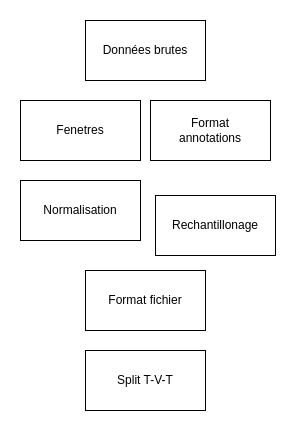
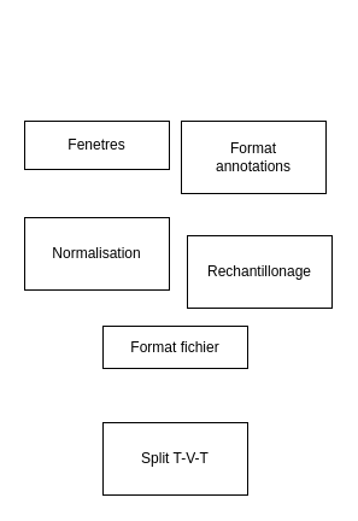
  <mxCell id="0" />
  <mxCell id="1" parent="0" />
- <mxCell id="2" value="Données brutes" style="rounded=0;whiteSpace=wrap;html=1;" vertex="1" parent="1"><mxGeometry x="85" y="20" width="120" height="60" as="geometry" /></mxCell>
- <mxCell id="3" value="Fenetres" style="rounded=0;whiteSpace=wrap;html=1;" vertex="1" parent="1"><mxGeometry x="20" y="100" width="120" height="60" as="geometry" /></mxCell>
+ <mxCell id="3" value="Fenetres" style="rounded=0;whiteSpace=wrap;html=1;" vertex="1" parent="1"><mxGeometry x="20" y="100" width="120" height="40" as="geometry" /></mxCell>
  <mxCell id="4" value="Format&lt;div&gt;annotations&lt;/div&gt;" style="rounded=0;whiteSpace=wrap;html=1;" vertex="1" parent="1"><mxGeometry x="150" y="100" width="120" height="60" as="geometry" /></mxCell>
  <mxCell id="5" value="Normalisation" style="rounded=0;whiteSpace=wrap;html=1;" vertex="1" parent="1"><mxGeometry x="20" y="180" width="120" height="60" as="geometry" /></mxCell>
  <mxCell id="6" value="Rechantillonage" style="rounded=0;whiteSpace=wrap;html=1;" vertex="1" parent="1"><mxGeometry x="155" y="195" width="120" height="60" as="geometry" /></mxCell>
  <mxCell id="7" value="Split T-V-T" style="rounded=0;whiteSpace=wrap;html=1;" vertex="1" parent="1"><mxGeometry x="85" y="350" width="120" height="60" as="geometry" /></mxCell>
- <mxCell id="8" value="Format fichier" style="rounded=0;whiteSpace=wrap;html=1;" vertex="1" parent="1"><mxGeometry x="85" y="270" width="120" height="60" as="geometry" /></mxCell>
+ <mxCell id="8" value="Format fichier" style="rounded=0;whiteSpace=wrap;html=1;" vertex="1" parent="1"><mxGeometry x="85" y="270" width="120" height="35" as="geometry" /></mxCell>
